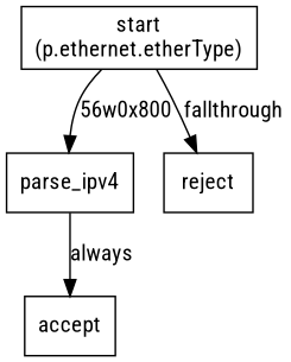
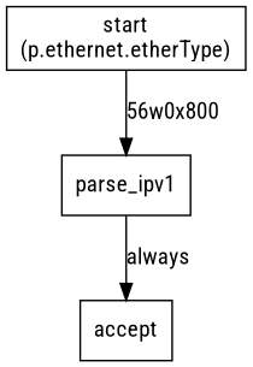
  digraph {
    fontname="Roboto Condensed"
    node [fontname="Roboto Condensed" shape=rectangle]
    edge [fontname="Roboto Condensed"]
    n1 [label="start\n(p.ethernet.etherType)"]
-   n2 [label=parse_ipv4]
-   n3 [label=reject]
+   n2 [label=parse_ipv1]
    n4 [label=accept]
    n1 -> n2 [label="56w0x800"]
-   n1 -> n3 [label=fallthrough]
    n2 -> n4 [label=always]
  }
